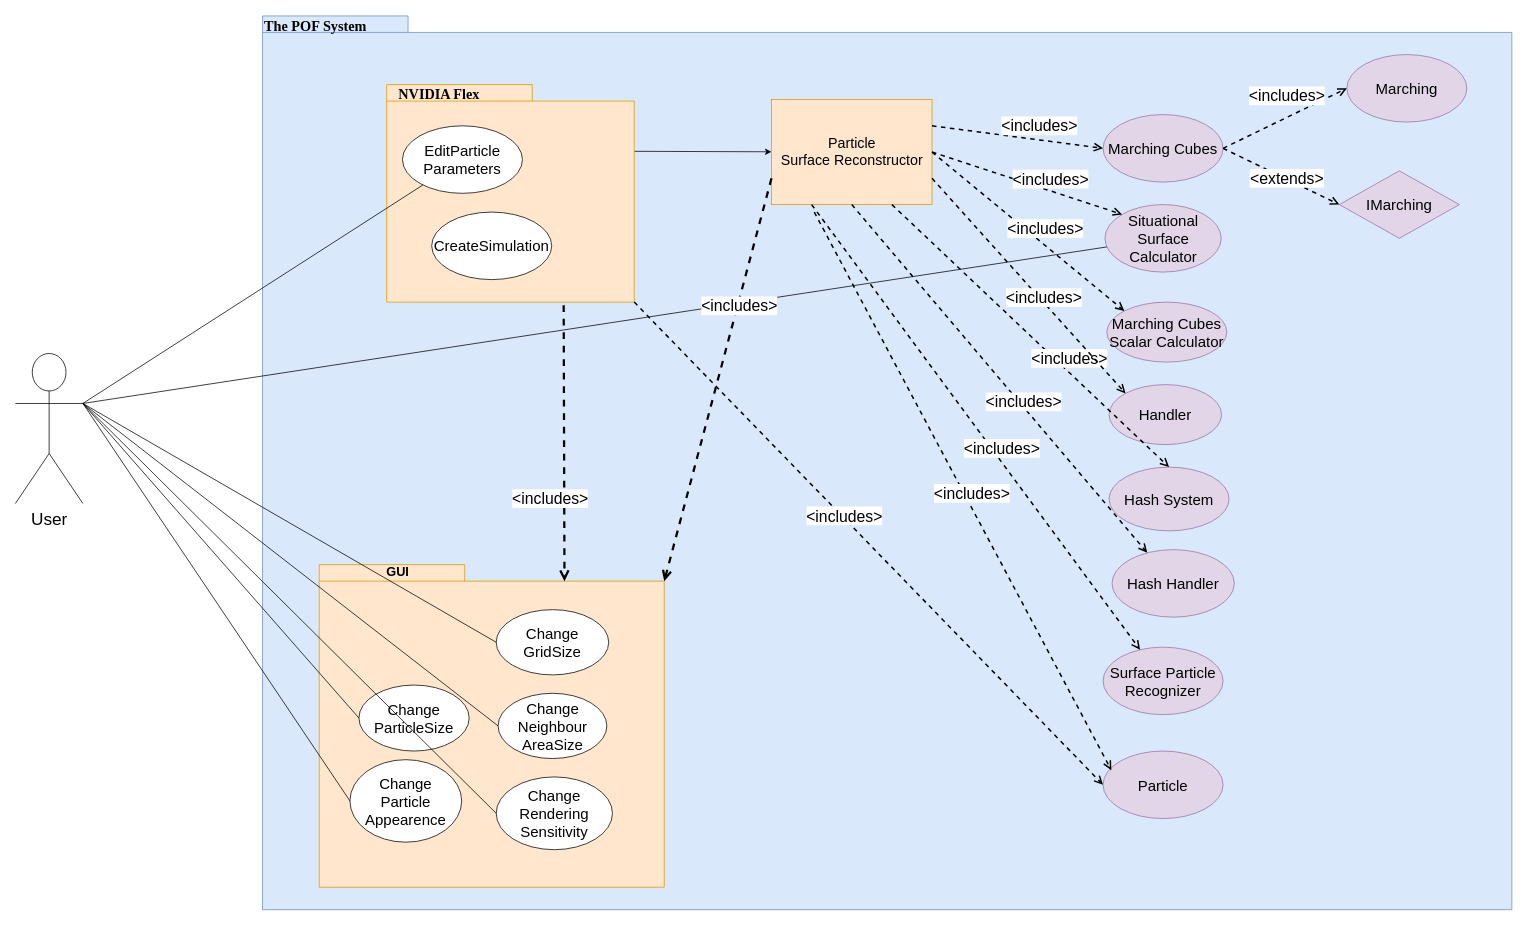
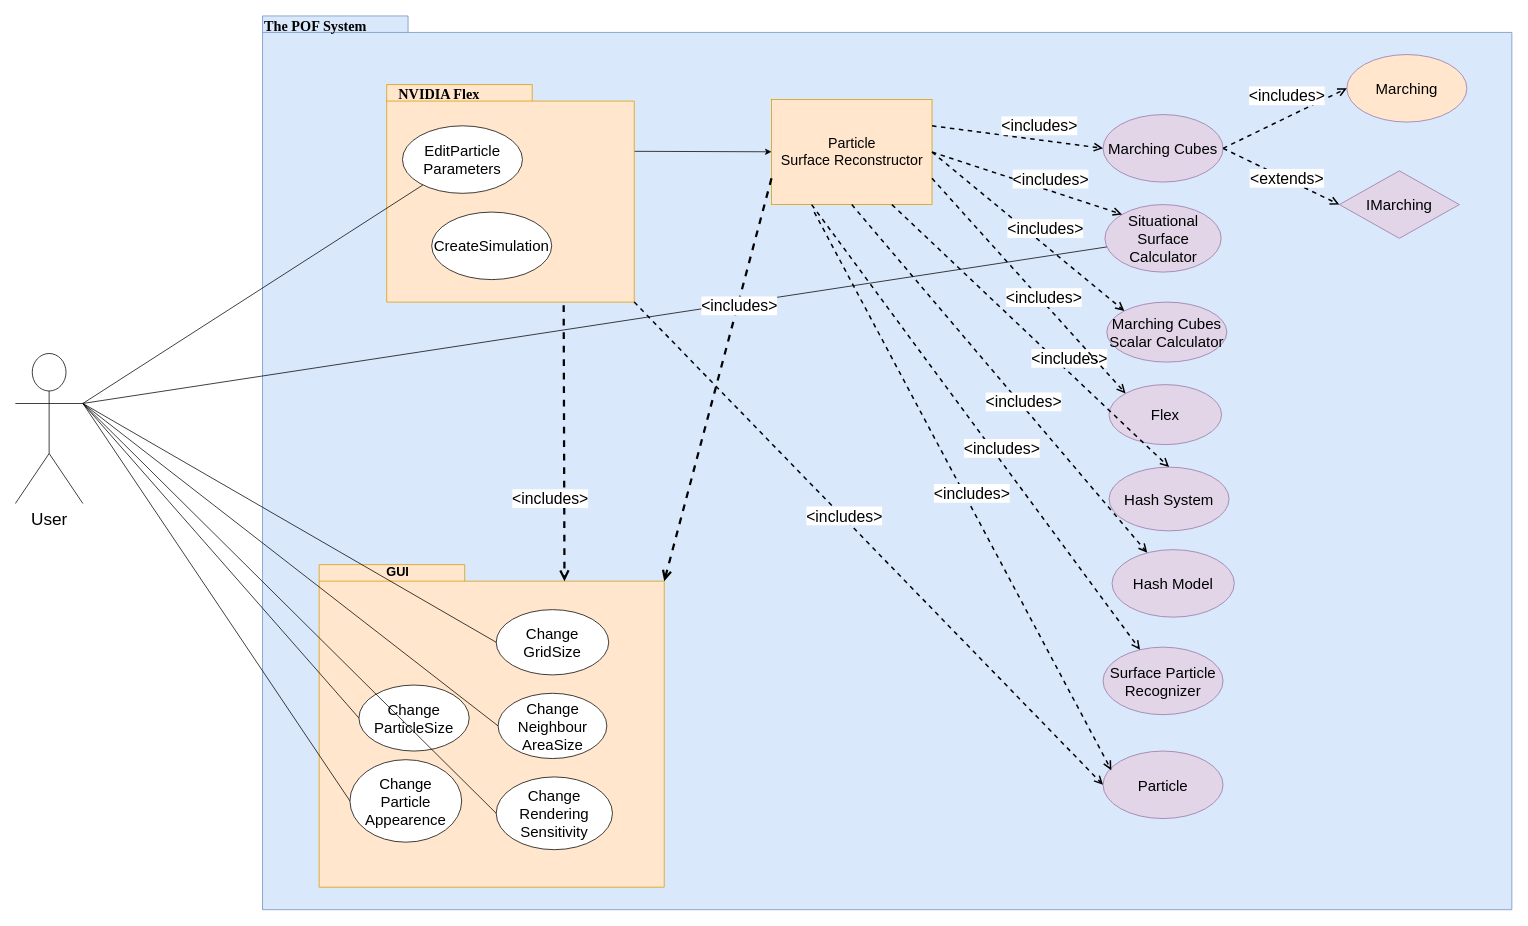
  <mxCell id="0" />
  <mxCell id="1" parent="0" />
  <mxCell id="2" value="" style="shape=folder;fontStyle=1;spacingTop=10;tabWidth=194;tabHeight=22;tabPosition=left;html=1;rounded=0;shadow=0;comic=0;labelBackgroundColor=none;strokeWidth=1;fillColor=#dae8fc;fontFamily=Verdana;fontSize=10;align=center;strokeColor=#6c8ebf;" parent="1" vertex="1"><mxGeometry x="349.5" y="20.5" width="1665.5" height="1191.5" as="geometry" /></mxCell>
  <mxCell id="3" value="&lt;b style=&quot;font-size: 19px;&quot;&gt;&lt;font face=&quot;Times New Roman&quot; style=&quot;font-size: 19px;&quot;&gt;The POF System&lt;/font&gt;&lt;/b&gt;" style="text;html=1;align=left;verticalAlign=top;spacingTop=-4;fontSize=19;fontFamily=Verdana" parent="1" vertex="1"><mxGeometry x="349.5" y="20.5" width="151" height="20" as="geometry" /></mxCell>
  <mxCell id="4" value="User&lt;br style=&quot;font-size: 23px;&quot;&gt;" style="shape=umlActor;verticalLabelPosition=bottom;labelBackgroundColor=#ffffff;verticalAlign=top;html=1;outlineConnect=0;fontSize=23;fontStyle=0" parent="1" vertex="1"><mxGeometry x="20" y="470.5" width="90" height="200" as="geometry" /></mxCell>
  <mxCell id="5" value="" style="endArrow=classic;html=1;exitX=0;exitY=0;exitDx=330;exitDy=89;exitPerimeter=0;" parent="1" source="18" target="6" edge="1"><mxGeometry width="50" height="50" relative="1" as="geometry"><mxPoint x="661" y="264" as="sourcePoint" /><mxPoint x="925" y="622" as="targetPoint" /></mxGeometry></mxCell>
  <mxCell id="6" value="&lt;font style=&quot;font-size: 19px&quot;&gt;Particle&lt;br&gt;Surface Reconstructor&lt;/font&gt;" style="html=1;fillColor=#ffe6cc;strokeColor=#d79b00;" parent="1" vertex="1"><mxGeometry x="1028" y="132" width="214" height="140" as="geometry" /></mxCell>
  <mxCell id="7" value="&lt;font style=&quot;font-size: 20px&quot;&gt;Situational Surface Calculator&lt;/font&gt;" style="ellipse;whiteSpace=wrap;html=1;fillColor=#e1d5e7;strokeColor=#9673a6;" parent="1" vertex="1"><mxGeometry x="1472.5" y="272" width="155" height="90" as="geometry" /></mxCell>
- <mxCell id="8" value="&lt;font style=&quot;font-size: 20px&quot;&gt;Handler&lt;/font&gt;" style="ellipse;whiteSpace=wrap;html=1;fillColor=#e1d5e7;strokeColor=#9673a6;" parent="1" vertex="1"><mxGeometry x="1478" y="512" width="150" height="80" as="geometry" /></mxCell>
+ <mxCell id="8" value="&lt;font style=&quot;font-size: 20px&quot;&gt;Flex&lt;/font&gt;" style="ellipse;whiteSpace=wrap;html=1;fillColor=#e1d5e7;strokeColor=#9673a6;" parent="1" vertex="1"><mxGeometry x="1478" y="512" width="150" height="80" as="geometry" /></mxCell>
  <mxCell id="9" value="&lt;font style=&quot;font-size: 20px&quot;&gt;Surface Particle Recognizer&lt;/font&gt;" style="ellipse;whiteSpace=wrap;html=1;fillColor=#e1d5e7;strokeColor=#9673a6;" parent="1" vertex="1"><mxGeometry x="1470" y="862" width="160" height="90" as="geometry" /></mxCell>
  <mxCell id="10" value="&lt;span style=&quot;font-size: 20px&quot;&gt;Marching Cubes&lt;/span&gt;" style="ellipse;whiteSpace=wrap;html=1;fillColor=#e1d5e7;strokeColor=#9673a6;" parent="1" vertex="1"><mxGeometry x="1470" y="152" width="160" height="90" as="geometry" /></mxCell>
  <mxCell id="11" value="" style="shape=folder;fontStyle=1;spacingTop=10;tabWidth=194;tabHeight=22;tabPosition=left;html=1;rounded=0;shadow=0;comic=0;labelBackgroundColor=none;strokeWidth=1;fillColor=#ffe6cc;fontFamily=Verdana;fontSize=10;align=center;strokeColor=#d79b00;" parent="1" vertex="1"><mxGeometry x="425" y="752" width="460" height="430" as="geometry" /></mxCell>
  <mxCell id="12" value="&lt;b style=&quot;font-size: 17px&quot;&gt;GUI&lt;/b&gt;" style="text;html=1;strokeColor=none;fillColor=none;align=center;verticalAlign=middle;whiteSpace=wrap;rounded=0;fontSize=17;" parent="1" vertex="1"><mxGeometry x="445" y="752" width="170" height="20" as="geometry" /></mxCell>
  <mxCell id="13" value="&lt;font style=&quot;font-size: 20px&quot;&gt;Change&lt;br&gt;ParticleSize&lt;/font&gt;" style="ellipse;whiteSpace=wrap;html=1;" parent="1" vertex="1"><mxGeometry x="478" y="912.5" width="147" height="88" as="geometry" /></mxCell>
  <mxCell id="14" value="&lt;font style=&quot;font-size: 20px&quot;&gt;Change&lt;br&gt;Particle&lt;br&gt;Appearence&lt;/font&gt;" style="ellipse;whiteSpace=wrap;html=1;" parent="1" vertex="1"><mxGeometry x="466" y="1012" width="149" height="110" as="geometry" /></mxCell>
  <mxCell id="15" value="&lt;font style=&quot;font-size: 20px&quot;&gt;Change&lt;br&gt;GridSize&lt;br&gt;&lt;/font&gt;" style="ellipse;whiteSpace=wrap;html=1;" parent="1" vertex="1"><mxGeometry x="661" y="812" width="150" height="87" as="geometry" /></mxCell>
  <mxCell id="16" value="&lt;font style=&quot;font-size: 20px&quot;&gt;Change&lt;br&gt;Neighbour&lt;br&gt;AreaSize&lt;br&gt;&lt;/font&gt;" style="ellipse;whiteSpace=wrap;html=1;" parent="1" vertex="1"><mxGeometry x="663.5" y="923.5" width="145" height="87" as="geometry" /></mxCell>
  <mxCell id="17" value="&lt;font style=&quot;font-size: 20px&quot;&gt;Change&lt;br&gt;Rendering&lt;br&gt;Sensitivity&lt;br&gt;&lt;/font&gt;" style="ellipse;whiteSpace=wrap;html=1;" parent="1" vertex="1"><mxGeometry x="661" y="1035" width="155" height="97" as="geometry" /></mxCell>
  <mxCell id="18" value="" style="shape=folder;fontStyle=1;spacingTop=10;tabWidth=194;tabHeight=22;tabPosition=left;html=1;rounded=0;shadow=0;comic=0;labelBackgroundColor=none;strokeWidth=1;fillColor=#ffe6cc;fontFamily=Verdana;fontSize=10;align=center;strokeColor=#d79b00;" parent="1" vertex="1"><mxGeometry x="515" y="112" width="330" height="290" as="geometry" /></mxCell>
  <mxCell id="19" value="&lt;font style=&quot;font-size: 20px&quot;&gt;CreateSimulation&lt;/font&gt;" style="ellipse;whiteSpace=wrap;html=1;" parent="1" vertex="1"><mxGeometry x="575" y="282" width="160" height="90" as="geometry" /></mxCell>
  <mxCell id="20" value="&lt;font style=&quot;font-size: 20px&quot;&gt;EditParticle&lt;br&gt;Parameters&lt;/font&gt;" style="ellipse;whiteSpace=wrap;html=1;" parent="1" vertex="1"><mxGeometry x="536" y="167" width="160" height="90" as="geometry" /></mxCell>
  <mxCell id="21" value="&lt;b style=&quot;font-size: 19px&quot;&gt;&lt;font face=&quot;Times New Roman&quot; style=&quot;font-size: 19px&quot;&gt;NVIDIA Flex&lt;/font&gt;&lt;/b&gt;" style="text;html=1;align=left;verticalAlign=top;spacingTop=-4;fontSize=19;fontFamily=Verdana" parent="1" vertex="1"><mxGeometry x="529" y="112" width="151" height="20" as="geometry" /></mxCell>
  <mxCell id="22" value="" style="endArrow=none;html=1;fontSize=19;entryX=0;entryY=0.5;entryDx=0;entryDy=0;exitX=1;exitY=0.333;exitDx=0;exitDy=0;exitPerimeter=0;" parent="1" source="4" target="13" edge="1"><mxGeometry width="50" height="50" relative="1" as="geometry"><mxPoint x="-68.5" y="727.167" as="sourcePoint" /><mxPoint x="288.5" y="1062" as="targetPoint" /></mxGeometry></mxCell>
  <mxCell id="23" value="" style="endArrow=none;html=1;fontSize=19;entryX=0;entryY=0.5;entryDx=0;entryDy=0;exitX=1;exitY=0.333;exitDx=0;exitDy=0;exitPerimeter=0;" parent="1" source="4" target="14" edge="1"><mxGeometry width="50" height="50" relative="1" as="geometry"><mxPoint x="-85" y="757.667" as="sourcePoint" /><mxPoint x="272" y="1092.5" as="targetPoint" /></mxGeometry></mxCell>
  <mxCell id="24" value="" style="endArrow=none;html=1;fontSize=19;entryX=0;entryY=0.5;entryDx=0;entryDy=0;exitX=1;exitY=0.333;exitDx=0;exitDy=0;exitPerimeter=0;" parent="1" source="4" target="15" edge="1"><mxGeometry width="50" height="50" relative="1" as="geometry"><mxPoint x="-205" y="727.167" as="sourcePoint" /><mxPoint x="152" y="1062" as="targetPoint" /></mxGeometry></mxCell>
  <mxCell id="25" value="" style="endArrow=none;html=1;fontSize=19;entryX=0;entryY=0.5;entryDx=0;entryDy=0;exitX=1;exitY=0.333;exitDx=0;exitDy=0;exitPerimeter=0;" parent="1" source="4" target="16" edge="1"><mxGeometry width="50" height="50" relative="1" as="geometry"><mxPoint x="-247" y="767.667" as="sourcePoint" /><mxPoint x="110" y="1102.5" as="targetPoint" /></mxGeometry></mxCell>
  <mxCell id="26" value="" style="endArrow=none;html=1;fontSize=19;entryX=0;entryY=0.5;entryDx=0;entryDy=0;exitX=1;exitY=0.333;exitDx=0;exitDy=0;exitPerimeter=0;" parent="1" source="4" target="17" edge="1"><mxGeometry width="50" height="50" relative="1" as="geometry"><mxPoint x="-165" y="727.167" as="sourcePoint" /><mxPoint x="192" y="1062" as="targetPoint" /></mxGeometry></mxCell>
  <mxCell id="27" value="" style="endArrow=none;html=1;fontSize=19;exitX=1;exitY=0.333;exitDx=0;exitDy=0;exitPerimeter=0;" parent="1" source="4" target="7" edge="1"><mxGeometry width="50" height="50" relative="1" as="geometry"><mxPoint x="0.5" y="262.667" as="sourcePoint" /><mxPoint x="551.5" y="581" as="targetPoint" /></mxGeometry></mxCell>
  <mxCell id="28" value="" style="endArrow=none;html=1;fontSize=19;exitX=1;exitY=0.333;exitDx=0;exitDy=0;exitPerimeter=0;" parent="1" source="4" target="20" edge="1"><mxGeometry width="50" height="50" relative="1" as="geometry"><mxPoint x="-106" y="247.167" as="sourcePoint" /><mxPoint x="445" y="565.5" as="targetPoint" /></mxGeometry></mxCell>
  <mxCell id="29" value="&lt;font style=&quot;font-size: 20px&quot;&gt;Hash System&lt;/font&gt;" style="ellipse;whiteSpace=wrap;html=1;fillColor=#e1d5e7;strokeColor=#9673a6;" parent="1" vertex="1"><mxGeometry x="1478" y="622" width="160" height="85" as="geometry" /></mxCell>
  <mxCell id="30" value="&lt;font style=&quot;font-size: 21px;&quot;&gt;&amp;lt;includes&amp;gt;&lt;/font&gt;" style="html=1;verticalAlign=bottom;endArrow=open;dashed=1;endSize=8;entryX=0;entryY=0;entryDx=327;entryDy=22;exitX=0.715;exitY=1.014;exitDx=0;exitDy=0;exitPerimeter=0;strokeWidth=3;fontSize=21;entryPerimeter=0;" parent="1" source="18" target="11" edge="1"><mxGeometry x="0.486" y="-19" relative="1" as="geometry"><mxPoint x="645" y="642" as="sourcePoint" /><mxPoint x="725" y="642" as="targetPoint" /><mxPoint as="offset" /></mxGeometry></mxCell>
  <mxCell id="31" value="&lt;font style=&quot;font-size: 21px;&quot;&gt;&amp;lt;includes&amp;gt;&lt;/font&gt;" style="html=1;verticalAlign=bottom;endArrow=open;dashed=1;endSize=8;entryX=0;entryY=0;entryDx=460;entryDy=22;exitX=0;exitY=0.75;exitDx=0;exitDy=0;strokeWidth=3;fontSize=21;shadow=0;entryPerimeter=0;" parent="1" source="6" target="11" edge="1"><mxGeometry x="-0.317" y="6" relative="1" as="geometry"><mxPoint x="915" y="258.5" as="sourcePoint" /><mxPoint x="987" y="630.5" as="targetPoint" /><mxPoint as="offset" /></mxGeometry></mxCell>
  <mxCell id="32" value="&lt;font style=&quot;font-size: 21px;&quot;&gt;&amp;lt;includes&amp;gt;&lt;/font&gt;" style="html=1;verticalAlign=bottom;endArrow=open;dashed=1;endSize=8;strokeWidth=2;fontSize=21;exitX=0.25;exitY=1;exitDx=0;exitDy=0;" parent="1" source="6" target="9" edge="1"><mxGeometry x="0.15" y="2" relative="1" as="geometry"><mxPoint x="1054.5" y="272" as="sourcePoint" /><mxPoint x="1126.5" y="644" as="targetPoint" /><mxPoint as="offset" /></mxGeometry></mxCell>
  <mxCell id="33" value="&lt;font style=&quot;font-size: 21px;&quot;&gt;&amp;lt;includes&amp;gt;&lt;/font&gt;" style="html=1;verticalAlign=bottom;endArrow=open;dashed=1;endSize=8;entryX=0.5;entryY=0;entryDx=0;entryDy=0;exitX=0.75;exitY=1;exitDx=0;exitDy=0;strokeWidth=2;fontSize=21;" parent="1" source="6" target="29" edge="1"><mxGeometry x="0.269" y="3" relative="1" as="geometry"><mxPoint x="1285" y="267.5" as="sourcePoint" /><mxPoint x="1357" y="639.5" as="targetPoint" /><mxPoint as="offset" /></mxGeometry></mxCell>
  <mxCell id="34" value="&lt;font style=&quot;font-size: 21px;&quot;&gt;&amp;lt;includes&amp;gt;&lt;/font&gt;" style="html=1;verticalAlign=bottom;endArrow=open;dashed=1;endSize=8;entryX=0;entryY=0.5;entryDx=0;entryDy=0;exitX=1;exitY=0.25;exitDx=0;exitDy=0;strokeWidth=2;fontSize=21;" parent="1" source="6" target="10" edge="1"><mxGeometry x="0.25" y="4" relative="1" as="geometry"><mxPoint x="1353" y="202" as="sourcePoint" /><mxPoint x="1425" y="574" as="targetPoint" /><mxPoint as="offset" /></mxGeometry></mxCell>
  <mxCell id="35" value="&lt;font style=&quot;font-size: 21px;&quot;&gt;&amp;lt;includes&amp;gt;&lt;/font&gt;" style="html=1;verticalAlign=bottom;endArrow=open;dashed=1;endSize=8;entryX=0;entryY=0;entryDx=0;entryDy=0;exitX=1;exitY=0.5;exitDx=0;exitDy=0;strokeWidth=2;fontSize=21;" parent="1" source="6" target="7" edge="1"><mxGeometry x="0.243" y="1" relative="1" as="geometry"><mxPoint x="1315" y="253.5" as="sourcePoint" /><mxPoint x="1387" y="625.5" as="targetPoint" /><mxPoint as="offset" /></mxGeometry></mxCell>
  <mxCell id="36" value="&lt;font style=&quot;font-size: 21px;&quot;&gt;&amp;lt;includes&amp;gt;&lt;/font&gt;" style="html=1;verticalAlign=bottom;endArrow=open;dashed=1;endSize=8;entryX=0;entryY=0;entryDx=0;entryDy=0;exitX=1;exitY=0.75;exitDx=0;exitDy=0;strokeWidth=2;fontSize=21;" parent="1" source="6" target="8" edge="1"><mxGeometry x="0.184" y="-6" relative="1" as="geometry"><mxPoint x="1315" y="282" as="sourcePoint" /><mxPoint x="1387" y="654" as="targetPoint" /><mxPoint x="1" as="offset" /></mxGeometry></mxCell>
- <mxCell id="37" value="&lt;span style=&quot;font-size: 20px&quot;&gt;Marching&lt;/span&gt;" style="ellipse;whiteSpace=wrap;html=1;fillColor=#e1d5e7;strokeColor=#9673a6;" parent="1" vertex="1"><mxGeometry x="1795" y="72" width="160" height="90" as="geometry" /></mxCell>
+ <mxCell id="37" value="&lt;span style=&quot;font-size: 20px&quot;&gt;Marching&lt;/span&gt;" style="ellipse;whiteSpace=wrap;html=1;fillColor=#ffe6cc;strokeColor=#9673a6;" parent="1" vertex="1"><mxGeometry x="1795" y="72" width="160" height="90" as="geometry" /></mxCell>
  <mxCell id="38" value="&lt;font style=&quot;font-size: 21px;&quot;&gt;&amp;lt;includes&amp;gt;&lt;/font&gt;" style="html=1;verticalAlign=bottom;endArrow=open;dashed=1;endSize=8;entryX=0;entryY=0.5;entryDx=0;entryDy=0;exitX=1;exitY=0.5;exitDx=0;exitDy=0;strokeWidth=2;fontSize=21;" parent="1" source="10" target="37" edge="1"><mxGeometry x="0.096" y="12" relative="1" as="geometry"><mxPoint x="1252" y="177" as="sourcePoint" /><mxPoint x="1488" y="142" as="targetPoint" /><mxPoint y="-1" as="offset" /></mxGeometry></mxCell>
  <mxCell id="39" value="&lt;span style=&quot;font-size: 20px&quot;&gt;IMarching&lt;/span&gt;" style="rhombus;whiteSpace=wrap;html=1;fillColor=#e1d5e7;strokeColor=#9673a6;" parent="1" vertex="1"><mxGeometry x="1785" y="227" width="160" height="90" as="geometry" /></mxCell>
  <mxCell id="40" value="&lt;font style=&quot;font-size: 21px&quot;&gt;&amp;lt;extends&amp;gt;&lt;/font&gt;" style="html=1;verticalAlign=bottom;endArrow=open;dashed=1;endSize=8;entryX=0;entryY=0.5;entryDx=0;entryDy=0;exitX=1;exitY=0.5;exitDx=0;exitDy=0;strokeWidth=2;fontSize=21;" parent="1" source="10" target="39" edge="1"><mxGeometry x="0.167" y="-12" relative="1" as="geometry"><mxPoint x="1648" y="142" as="sourcePoint" /><mxPoint x="1805" y="127" as="targetPoint" /><mxPoint y="1" as="offset" /></mxGeometry></mxCell>
  <mxCell id="41" value="&lt;font style=&quot;font-size: 20px&quot;&gt;Marching Cubes Scalar Calculator&lt;/font&gt;" style="ellipse;whiteSpace=wrap;html=1;fillColor=#e1d5e7;strokeColor=#9673a6;" parent="1" vertex="1"><mxGeometry x="1475" y="402" width="160" height="80" as="geometry" /></mxCell>
  <mxCell id="42" value="&lt;font style=&quot;font-size: 21px;&quot;&gt;&amp;lt;includes&amp;gt;&lt;/font&gt;" style="html=1;verticalAlign=bottom;endArrow=open;dashed=1;endSize=8;entryX=0;entryY=0;entryDx=0;entryDy=0;exitX=1;exitY=0.5;exitDx=0;exitDy=0;strokeWidth=2;fontSize=21;" parent="1" source="6" target="41" edge="1"><mxGeometry x="0.143" y="7" relative="1" as="geometry"><mxPoint x="1355" y="164.5" as="sourcePoint" /><mxPoint x="1500" y="581.5" as="targetPoint" /><mxPoint y="1" as="offset" /></mxGeometry></mxCell>
- <mxCell id="43" value="&lt;font style=&quot;font-size: 20px&quot;&gt;Hash Handler&lt;/font&gt;" style="ellipse;whiteSpace=wrap;html=1;fillColor=#e1d5e7;strokeColor=#9673a6;" parent="1" vertex="1"><mxGeometry x="1482" y="732" width="163" height="90" as="geometry" /></mxCell>
+ <mxCell id="43" value="&lt;font style=&quot;font-size: 20px&quot;&gt;Hash Model&lt;/font&gt;" style="ellipse;whiteSpace=wrap;html=1;fillColor=#e1d5e7;strokeColor=#9673a6;" parent="1" vertex="1"><mxGeometry x="1482" y="732" width="163" height="90" as="geometry" /></mxCell>
  <mxCell id="44" value="&lt;font style=&quot;font-size: 21px;&quot;&gt;&amp;lt;includes&amp;gt;&lt;/font&gt;" style="html=1;verticalAlign=bottom;endArrow=open;dashed=1;endSize=8;strokeWidth=2;fontSize=21;exitX=0.5;exitY=1;exitDx=0;exitDy=0;" parent="1" source="6" target="43" edge="1"><mxGeometry x="0.184" y="-6" relative="1" as="geometry"><mxPoint x="1235" y="442" as="sourcePoint" /><mxPoint x="1380" y="859" as="targetPoint" /><mxPoint x="1" as="offset" /></mxGeometry></mxCell>
  <mxCell id="45" value="&lt;font style=&quot;font-size: 20px&quot;&gt;Particle&lt;/font&gt;" style="ellipse;whiteSpace=wrap;html=1;fillColor=#e1d5e7;strokeColor=#9673a6;" parent="1" vertex="1"><mxGeometry x="1470" y="1000.5" width="160" height="90" as="geometry" /></mxCell>
  <mxCell id="46" value="&lt;font style=&quot;font-size: 21px;&quot;&gt;&amp;lt;includes&amp;gt;&lt;/font&gt;" style="html=1;verticalAlign=bottom;endArrow=open;dashed=1;endSize=8;strokeWidth=2;fontSize=21;exitX=0;exitY=0;exitDx=330;exitDy=290;exitPerimeter=0;entryX=0;entryY=0.5;entryDx=0;entryDy=0;" parent="1" source="18" target="45" edge="1"><mxGeometry x="-0.085" y="-8" relative="1" as="geometry"><mxPoint x="1068.5" y="437" as="sourcePoint" /><mxPoint x="1113.5" y="809" as="targetPoint" /><mxPoint as="offset" /></mxGeometry></mxCell>
  <mxCell id="47" value="&lt;font style=&quot;font-size: 21px;&quot;&gt;&amp;lt;includes&amp;gt;&lt;/font&gt;" style="html=1;verticalAlign=bottom;endArrow=open;dashed=1;endSize=8;strokeWidth=2;fontSize=21;entryX=0.069;entryY=0.283;entryDx=0;entryDy=0;entryPerimeter=0;" parent="1" target="45" edge="1"><mxGeometry x="0.051" y="2" relative="1" as="geometry"><mxPoint x="1085" y="282" as="sourcePoint" /><mxPoint x="1518.021" y="1017.193" as="targetPoint" /><mxPoint as="offset" /></mxGeometry></mxCell>
